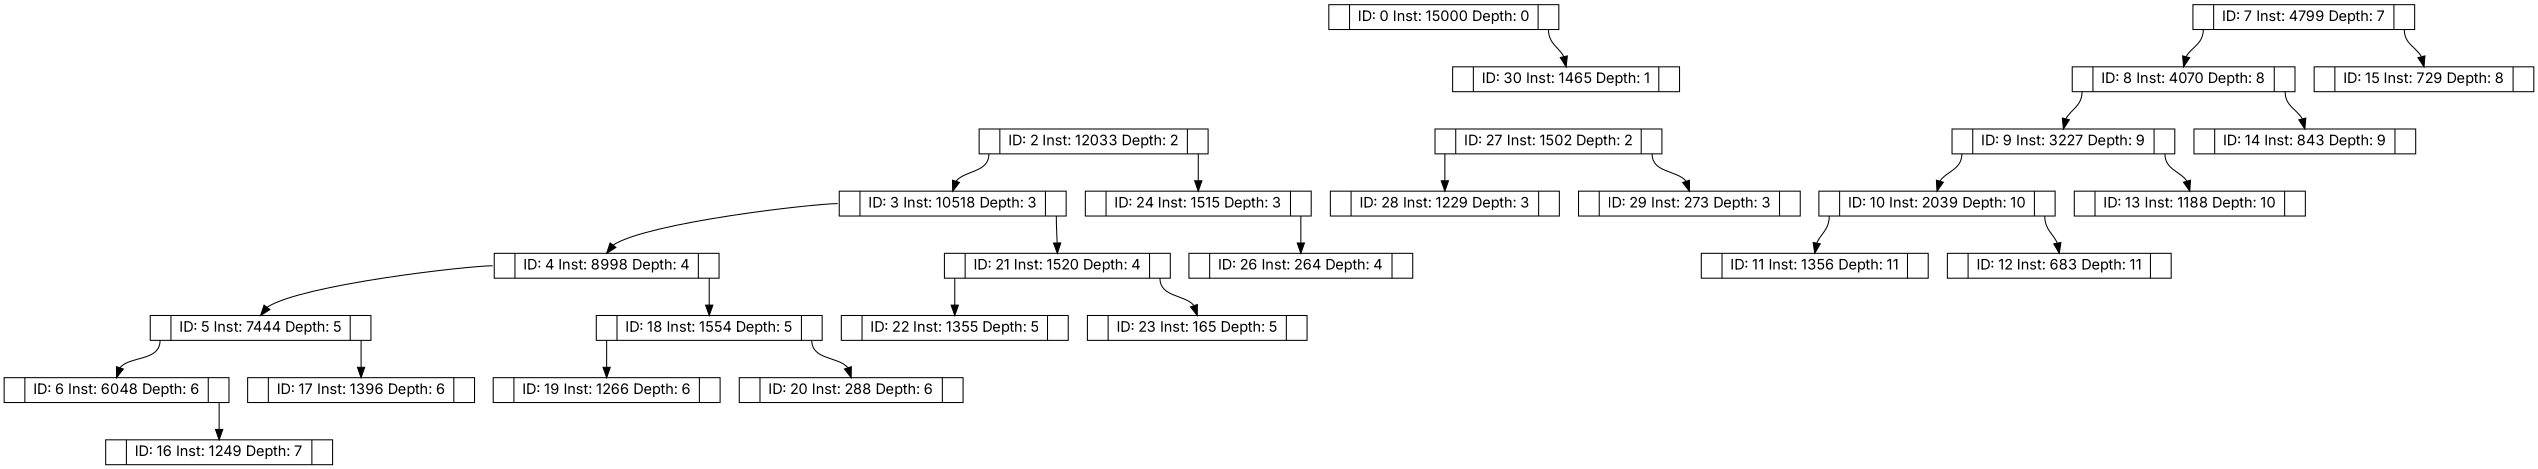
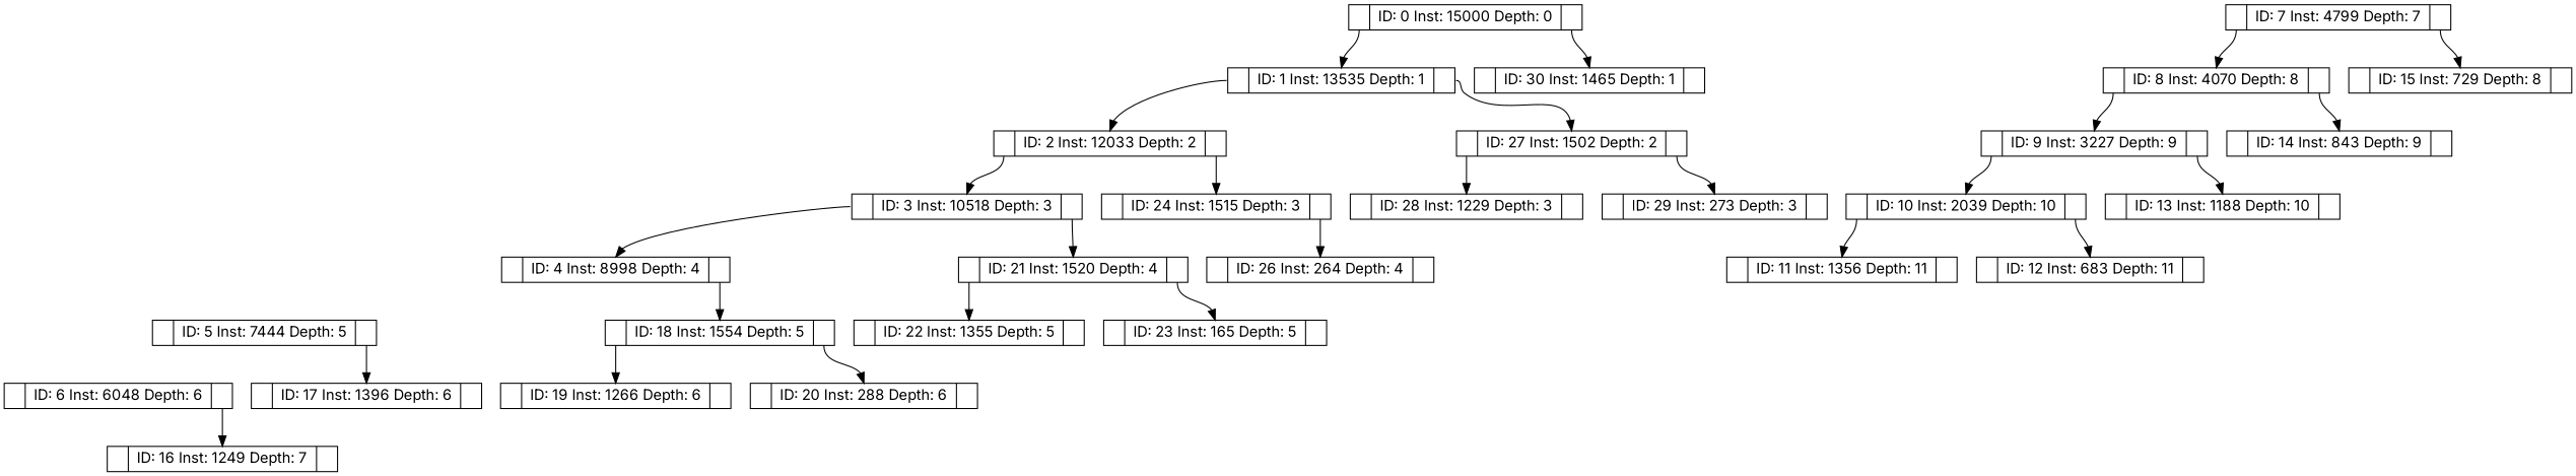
  digraph {
    fontname=Inter
    node [fontname=Inter shape=record]
    edge [fontname=Inter headport=f1 tailport=f2]
    n1 [height=.1 label="<f0> |<f1> ID: 0 Inst: 15000 Depth: 0|<f2>"]
+   n2 [height=.1 label="<f0> |<f1> ID: 1 Inst: 13535 Depth: 1|<f2>"]
    n3 [height=.1 label="<f0> |<f1> ID: 30 Inst: 1465 Depth: 1|<f2>"]
    n4 [height=.1 label="<f0> |<f1> ID: 2 Inst: 12033 Depth: 2|<f2>"]
    n5 [height=.1 label="<f0> |<f1> ID: 27 Inst: 1502 Depth: 2|<f2>"]
    n6 [height=.1 label="<f0> |<f1> ID: 3 Inst: 10518 Depth: 3|<f2>"]
    n7 [height=.1 label="<f0> |<f1> ID: 24 Inst: 1515 Depth: 3|<f2>"]
    n8 [height=.1 label="<f0> |<f1> ID: 28 Inst: 1229 Depth: 3|<f2>"]
    n9 [height=.1 label="<f0> |<f1> ID: 29 Inst: 273 Depth: 3|<f2>"]
    n10 [height=.1 label="<f0> |<f1> ID: 4 Inst: 8998 Depth: 4|<f2>"]
    n11 [height=.1 label="<f0> |<f1> ID: 21 Inst: 1520 Depth: 4|<f2>"]
    n12 [height=.1 label="<f0> |<f1> ID: 26 Inst: 264 Depth: 4|<f2>"]
    n13 [height=.1 label="<f0> |<f1> ID: 5 Inst: 7444 Depth: 5|<f2>"]
    n14 [height=.1 label="<f0> |<f1> ID: 18 Inst: 1554 Depth: 5|<f2>"]
    n15 [height=.1 label="<f0> |<f1> ID: 22 Inst: 1355 Depth: 5|<f2>"]
    n16 [height=.1 label="<f0> |<f1> ID: 23 Inst: 165 Depth: 5|<f2>"]
    n17 [height=.1 label="<f0> |<f1> ID: 6 Inst: 6048 Depth: 6|<f2>"]
    n18 [height=.1 label="<f0> |<f1> ID: 17 Inst: 1396 Depth: 6|<f2>"]
    n19 [height=.1 label="<f0> |<f1> ID: 19 Inst: 1266 Depth: 6|<f2>"]
    n20 [height=.1 label="<f0> |<f1> ID: 20 Inst: 288 Depth: 6|<f2>"]
    n21 [height=.1 label="<f0> |<f1> ID: 16 Inst: 1249 Depth: 7|<f2>"]
    n22 [height=.1 label="<f0> |<f1> ID: 7 Inst: 4799 Depth: 7|<f2>"]
    n23 [height=.1 label="<f0> |<f1> ID: 8 Inst: 4070 Depth: 8|<f2>"]
    n24 [height=.1 label="<f0> |<f1> ID: 15 Inst: 729 Depth: 8|<f2>"]
    n25 [height=.1 label="<f0> |<f1> ID: 9 Inst: 3227 Depth: 9|<f2>"]
    n26 [height=.1 label="<f0> |<f1> ID: 14 Inst: 843 Depth: 9|<f2>"]
    n27 [height=.1 label="<f0> |<f1> ID: 10 Inst: 2039 Depth: 10|<f2>"]
    n28 [height=.1 label="<f0> |<f1> ID: 13 Inst: 1188 Depth: 10|<f2>"]
    n29 [height=.1 label="<f0> |<f1> ID: 11 Inst: 1356 Depth: 11|<f2>"]
    n30 [height=.1 label="<f0> |<f1> ID: 12 Inst: 683 Depth: 11|<f2>"]
+   n1 -> n2 [tailport=f0]
    n1 -> n3
+   n2 -> n4 [tailport=f0]
+   n2 -> n5
    n4 -> n6 [tailport=f0]
    n4 -> n7
    n5 -> n8 [tailport=f0]
    n5 -> n9
    n6 -> n10 [tailport=f0]
    n6 -> n11
    n7 -> n12
-   n10 -> n13 [tailport=f0]
    n10 -> n14
    n11 -> n15 [tailport=f0]
    n11 -> n16
-   n13 -> n17 [tailport=f0]
    n13 -> n18
    n14 -> n19 [tailport=f0]
    n14 -> n20
    n17 -> n21
    n22 -> n23 [tailport=f0]
    n22 -> n24
    n23 -> n25 [tailport=f0]
    n23 -> n26
    n25 -> n27 [tailport=f0]
    n25 -> n28
    n27 -> n29 [tailport=f0]
    n27 -> n30
  }
